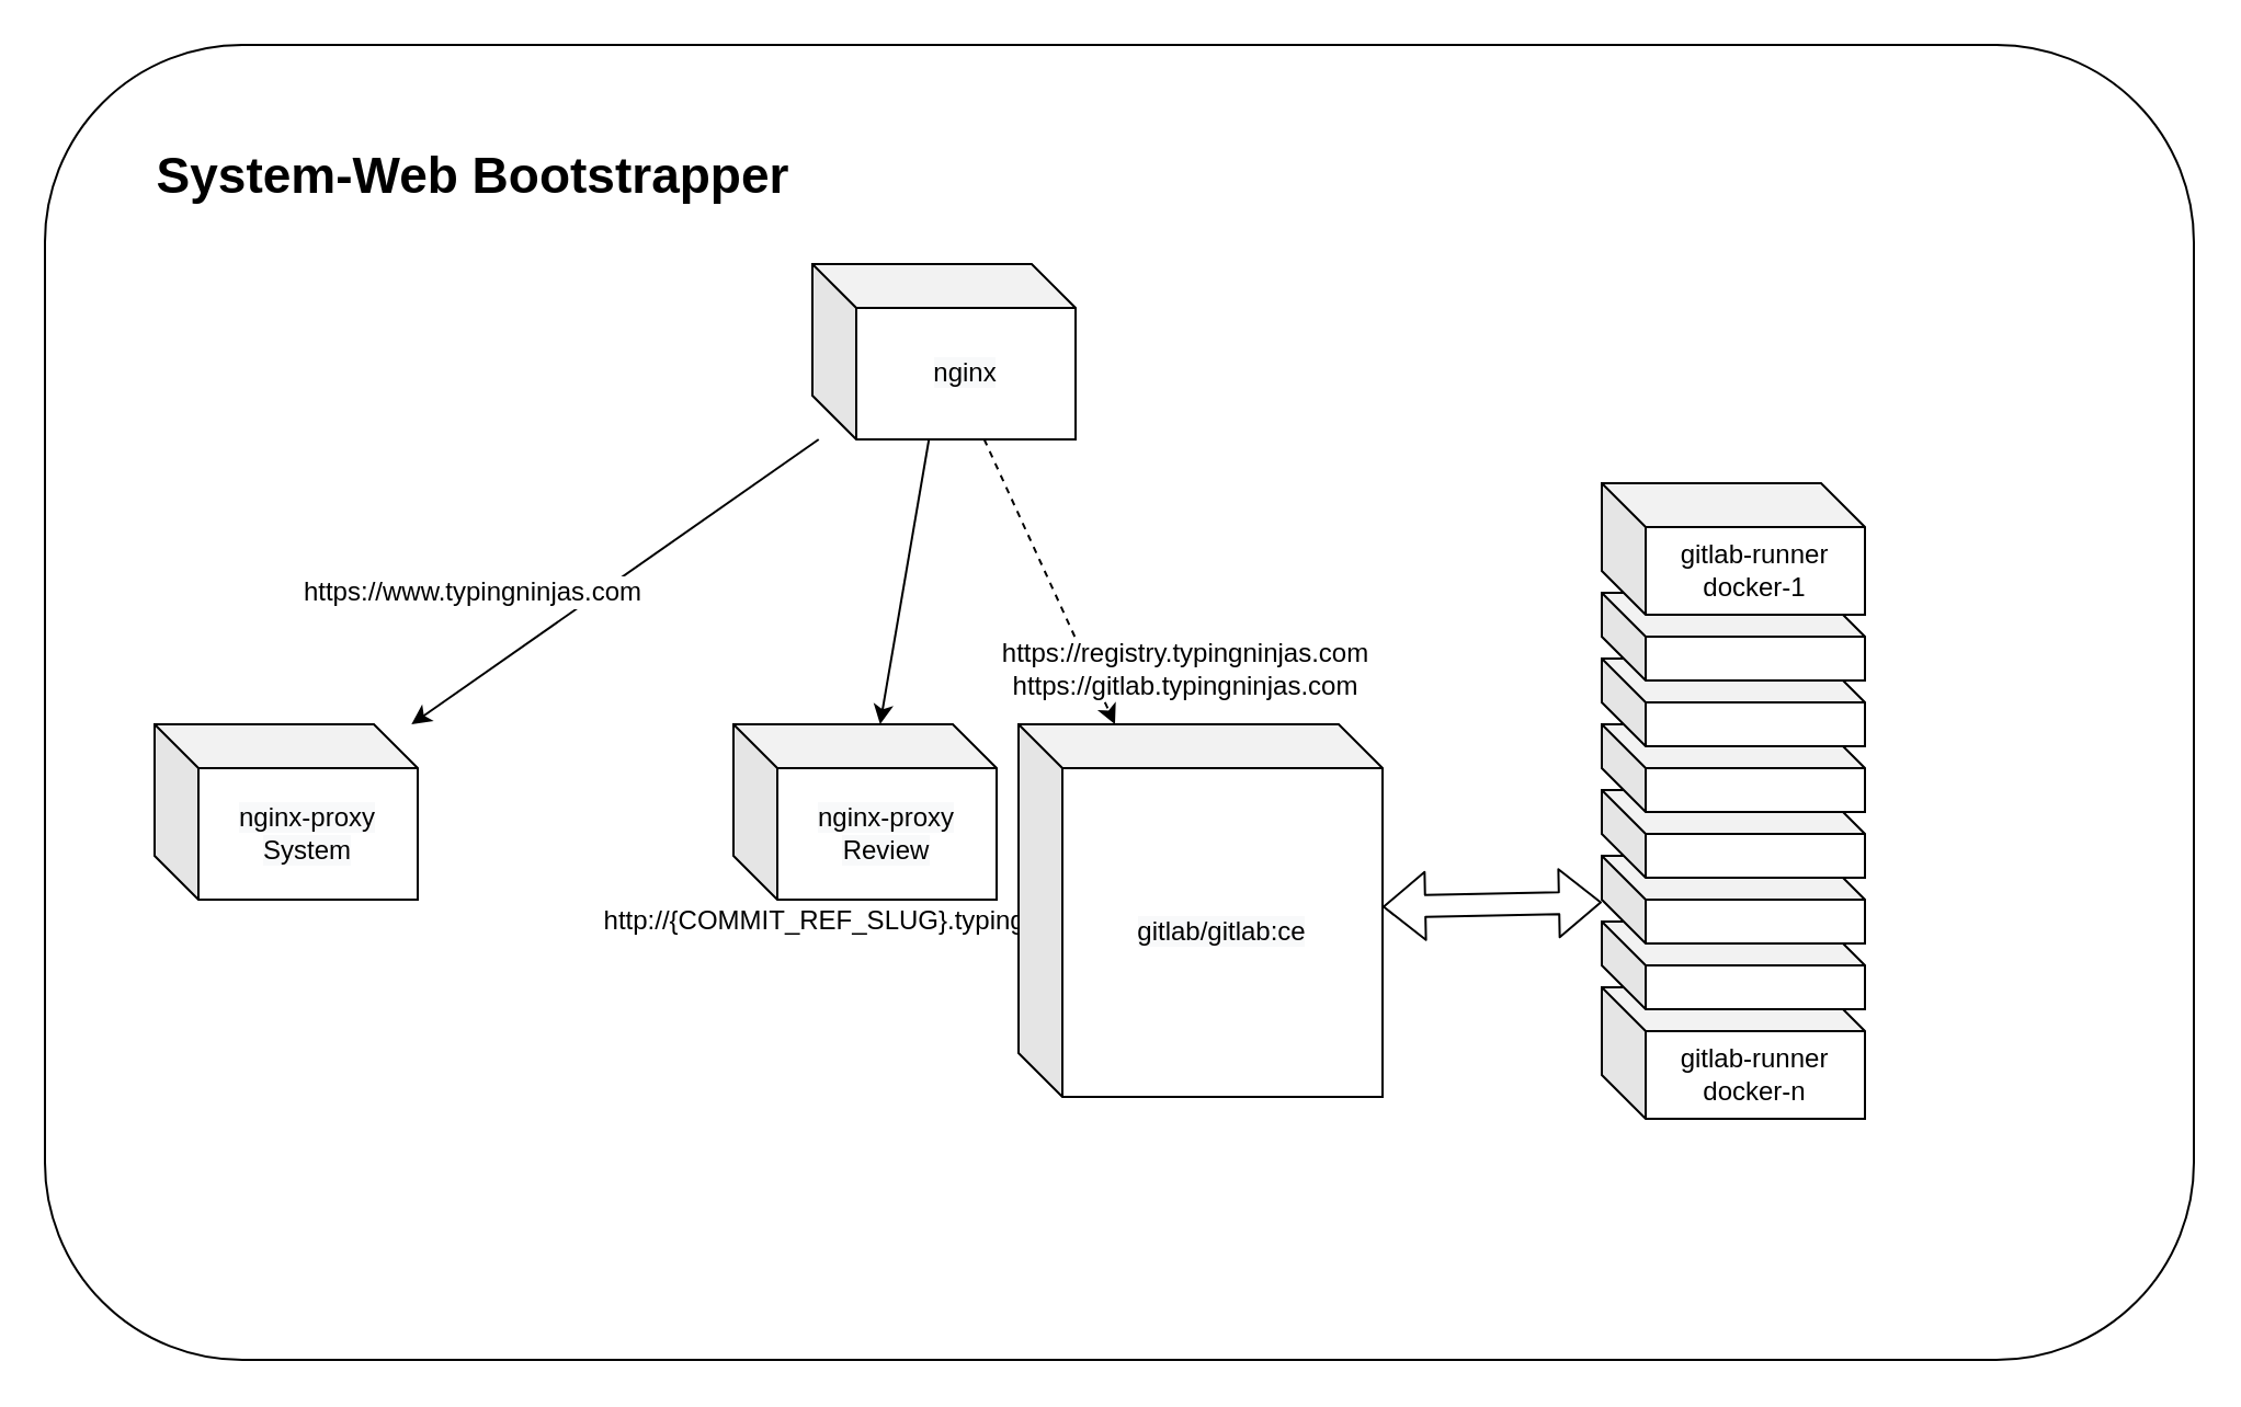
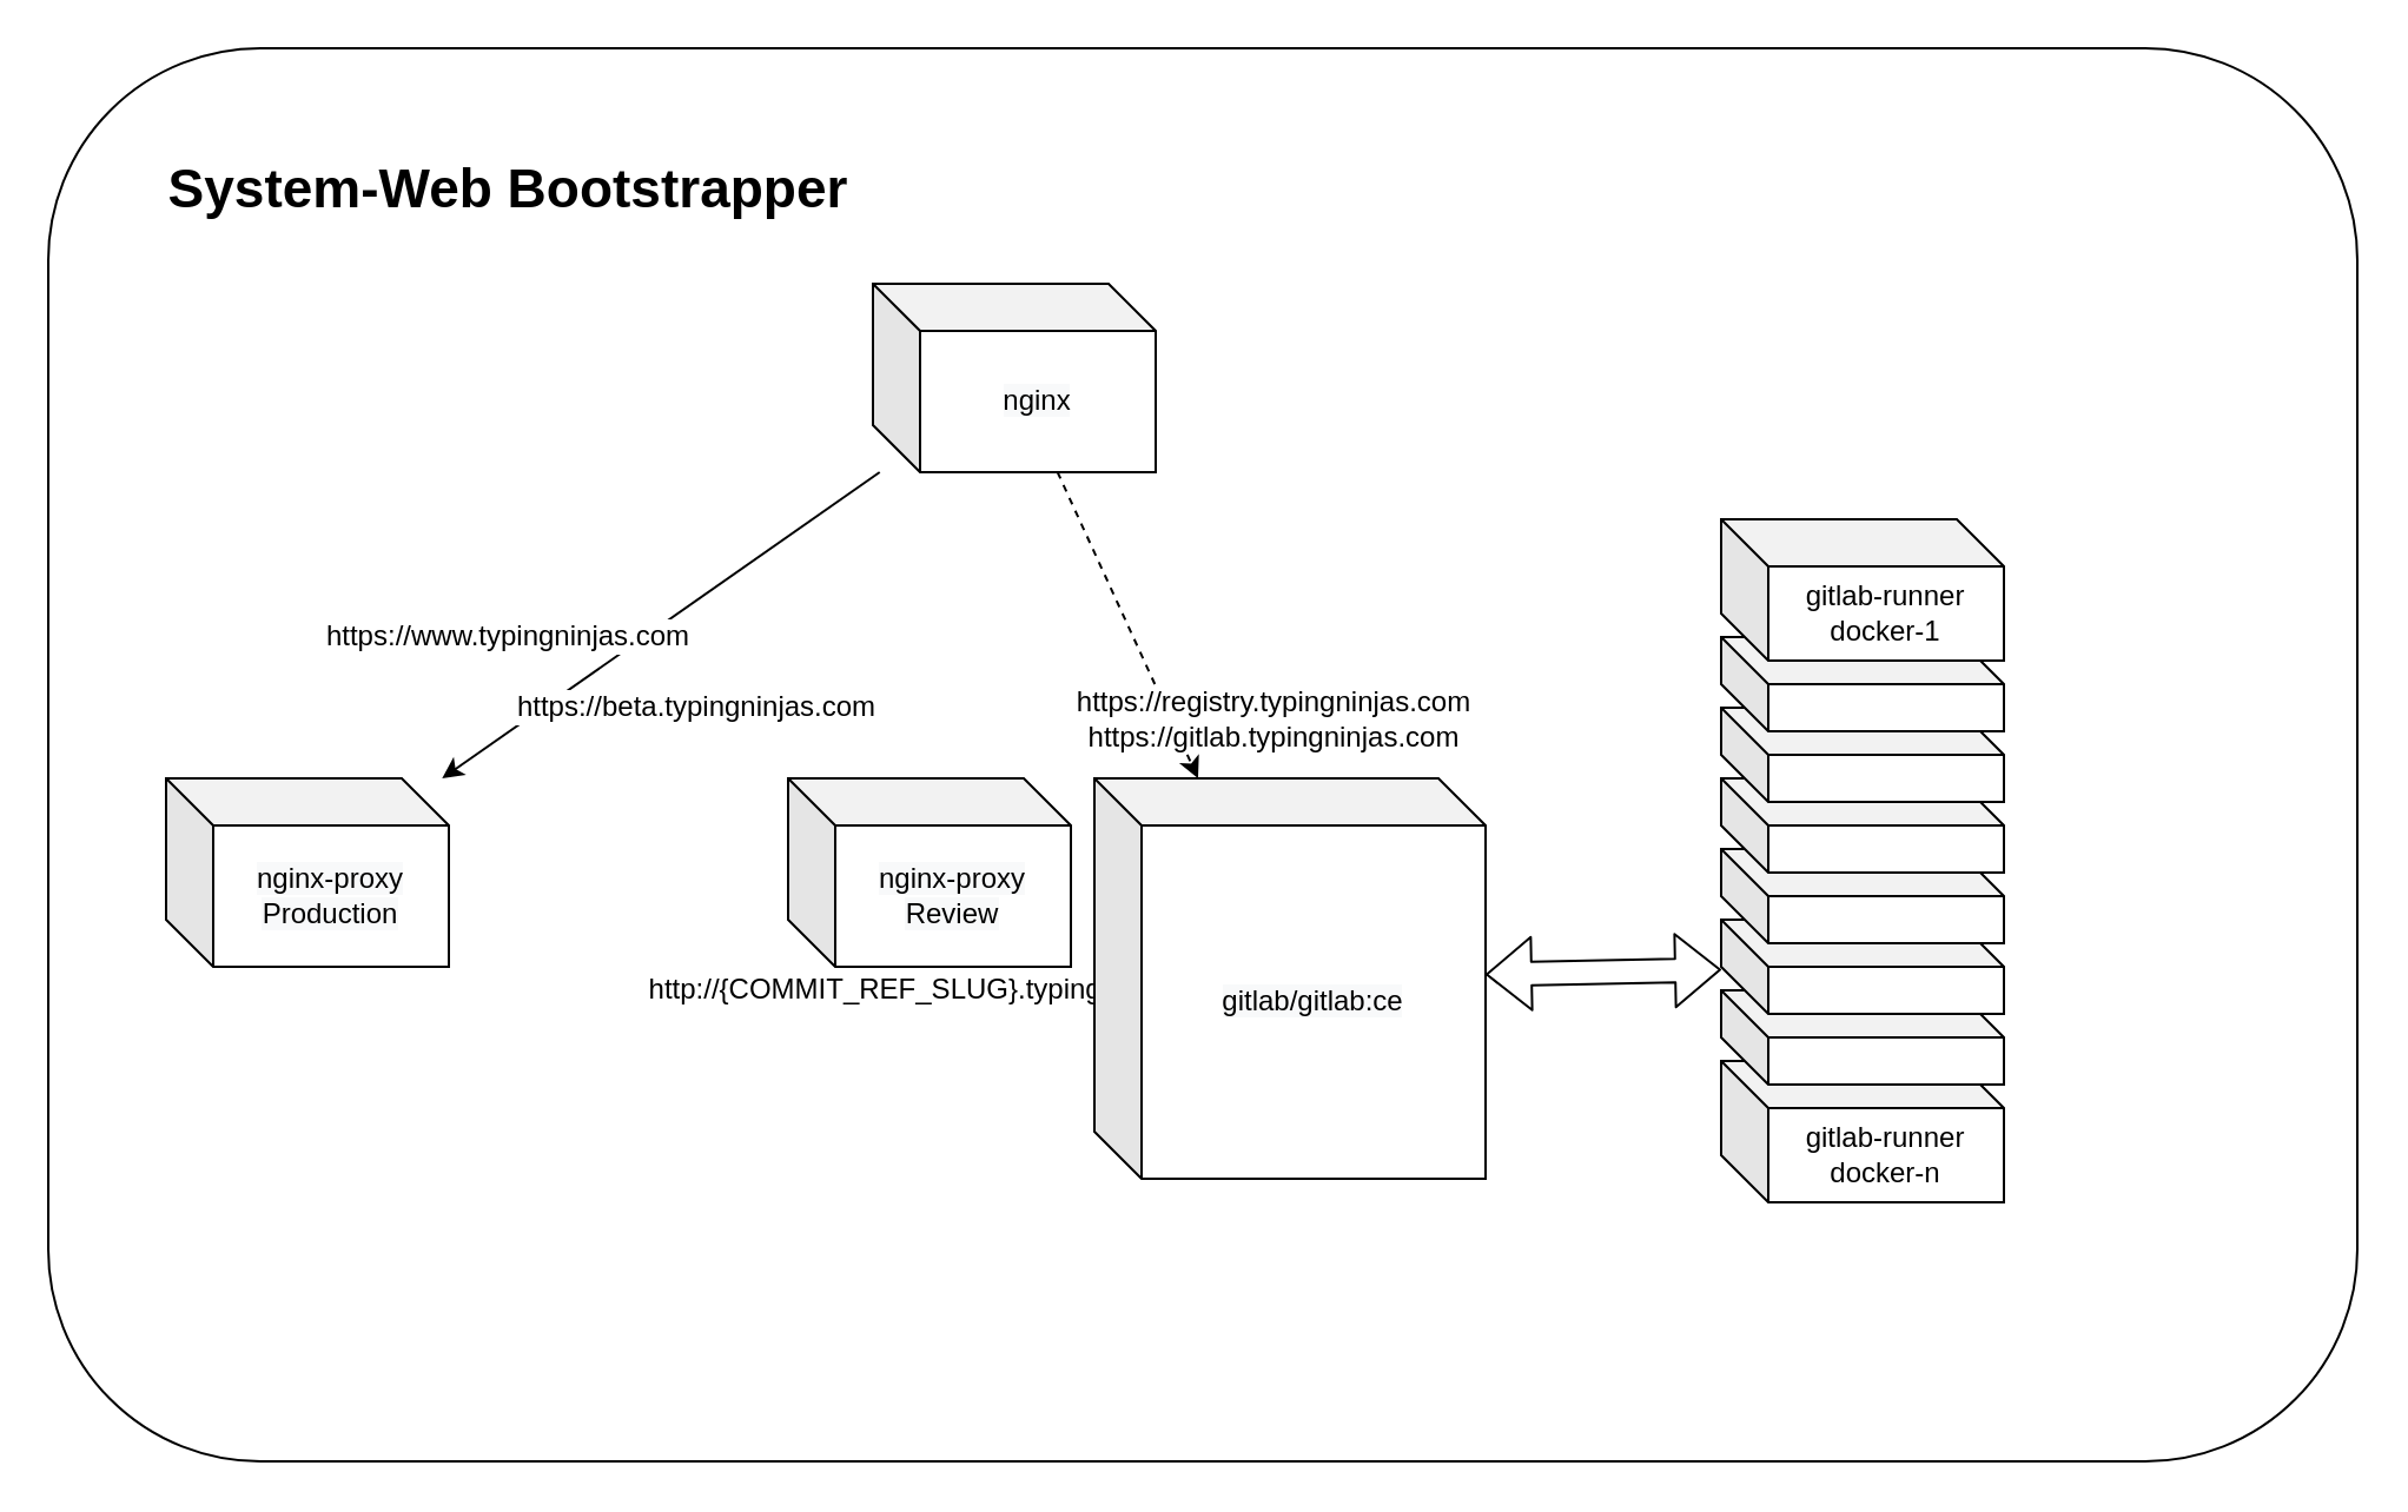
  <mxCell id="0" />
  <mxCell id="1" parent="0" />
  <mxCell id="2" value="" style="rounded=1;whiteSpace=wrap;html=1;labelBackgroundColor=#ffffff;sketch=0;" vertex="1" parent="1"><mxGeometry x="20" y="20" width="980" height="600" as="geometry" /></mxCell>
  <mxCell id="3" value="&lt;span&gt;gitlab-runner&lt;/span&gt;&lt;br&gt;&lt;span&gt;docker-n&lt;/span&gt;" style="shape=cube;whiteSpace=wrap;html=1;boundedLbl=1;backgroundOutline=1;darkOpacity=0.05;darkOpacity2=0.1;labelBackgroundColor=#ffffff;sketch=0;" vertex="1" parent="1"><mxGeometry x="730" y="450" width="120" height="60" as="geometry" /></mxCell>
  <mxCell id="4" value="" style="shape=cube;whiteSpace=wrap;html=1;boundedLbl=1;backgroundOutline=1;darkOpacity=0.05;darkOpacity2=0.1;labelBackgroundColor=#ffffff;sketch=0;" vertex="1" parent="1"><mxGeometry x="730" y="420" width="120" height="40" as="geometry" /></mxCell>
  <mxCell id="5" value="" style="shape=cube;whiteSpace=wrap;html=1;boundedLbl=1;backgroundOutline=1;darkOpacity=0.05;darkOpacity2=0.1;labelBackgroundColor=#ffffff;sketch=0;" vertex="1" parent="1"><mxGeometry x="730" y="390" width="120" height="40" as="geometry" /></mxCell>
  <mxCell id="6" value="" style="shape=cube;whiteSpace=wrap;html=1;boundedLbl=1;backgroundOutline=1;darkOpacity=0.05;darkOpacity2=0.1;labelBackgroundColor=#ffffff;sketch=0;" vertex="1" parent="1"><mxGeometry x="730" y="360" width="120" height="40" as="geometry" /></mxCell>
  <mxCell id="7" value="" style="shape=cube;whiteSpace=wrap;html=1;boundedLbl=1;backgroundOutline=1;darkOpacity=0.05;darkOpacity2=0.1;labelBackgroundColor=#ffffff;sketch=0;" vertex="1" parent="1"><mxGeometry x="730" y="330" width="120" height="40" as="geometry" /></mxCell>
  <mxCell id="8" value="" style="endArrow=classic;html=1;dashed=1;" edge="1" parent="1" source="15" target="18"><mxGeometry width="50" height="50" relative="1" as="geometry"><mxPoint x="490" y="120" as="sourcePoint" /><mxPoint x="622.273" y="340" as="targetPoint" /></mxGeometry></mxCell>
  <mxCell id="9" value="https://registry.typingninjas.com&lt;br&gt;https://gitlab.typingninjas.com" style="text;html=1;align=center;verticalAlign=middle;resizable=0;points=[];autosize=1;labelBackgroundColor=#ffffff;" vertex="1" parent="1"><mxGeometry x="450" y="290" width="180" height="30" as="geometry" /></mxCell>
  <mxCell id="10" value="" style="endArrow=classic;html=1;" edge="1" parent="1" source="15" target="16"><mxGeometry width="50" height="50" relative="1" as="geometry"><mxPoint x="110" y="250" as="sourcePoint" /><mxPoint x="237.727" y="340" as="targetPoint" /></mxGeometry></mxCell>
  <mxCell id="11" value="https://www.typingninjas.com" style="text;html=1;align=center;verticalAlign=middle;resizable=0;points=[];autosize=1;labelBackgroundColor=#ffffff;" vertex="1" parent="1"><mxGeometry x="130" y="260" width="170" height="20" as="geometry" /></mxCell>
- <mxCell id="13" value="" style="endArrow=classic;html=1;" edge="1" parent="1" source="15" target="17"><mxGeometry width="50" height="50" relative="1" as="geometry"><mxPoint x="430" y="330" as="sourcePoint" /><mxPoint x="491.364" y="340" as="targetPoint" /></mxGeometry></mxCell>
+ <mxCell id="12" value="https://beta.typingninjas.com" style="text;html=1;align=center;verticalAlign=middle;resizable=0;points=[];autosize=1;sketch=0;labelBackgroundColor=#ffffff;" vertex="1" parent="1"><mxGeometry x="210" y="290" width="170" height="20" as="geometry" /></mxCell>
  <mxCell id="14" value="&lt;span&gt;http://{COMMIT_REF_SLUG}.typingninjas.com&lt;/span&gt;" style="text;html=1;strokeColor=none;fillColor=none;align=center;verticalAlign=middle;whiteSpace=wrap;rounded=0;labelBackgroundColor=#ffffff;" vertex="1" parent="1"><mxGeometry x="380" y="410" width="40" height="20" as="geometry" /></mxCell>
  <mxCell id="15" value="&lt;span style=&quot;background-color: rgb(248 , 249 , 250)&quot;&gt;nginx&lt;/span&gt;" style="shape=cube;whiteSpace=wrap;html=1;boundedLbl=1;backgroundOutline=1;darkOpacity=0.05;darkOpacity2=0.1;labelBackgroundColor=#ffffff;sketch=0;" vertex="1" parent="1"><mxGeometry x="370" y="120" width="120" height="80" as="geometry" /></mxCell>
- <mxCell id="16" value="&lt;span style=&quot;background-color: rgb(248 , 249 , 250)&quot;&gt;nginx-proxy&lt;/span&gt;&lt;br style=&quot;background-color: rgb(248 , 249 , 250)&quot;&gt;&lt;span style=&quot;background-color: rgb(248 , 249 , 250)&quot;&gt;System&lt;/span&gt;" style="shape=cube;whiteSpace=wrap;html=1;boundedLbl=1;backgroundOutline=1;darkOpacity=0.05;darkOpacity2=0.1;labelBackgroundColor=#ffffff;sketch=0;" vertex="1" parent="1"><mxGeometry x="70" y="330" width="120" height="80" as="geometry" /></mxCell>
+ <mxCell id="16" value="&lt;span style=&quot;background-color: rgb(248 , 249 , 250)&quot;&gt;nginx-proxy&lt;/span&gt;&lt;br style=&quot;background-color: rgb(248 , 249 , 250)&quot;&gt;&lt;span style=&quot;background-color: rgb(248 , 249 , 250)&quot;&gt;Production&lt;/span&gt;" style="shape=cube;whiteSpace=wrap;html=1;boundedLbl=1;backgroundOutline=1;darkOpacity=0.05;darkOpacity2=0.1;labelBackgroundColor=#ffffff;sketch=0;" vertex="1" parent="1"><mxGeometry x="70" y="330" width="120" height="80" as="geometry" /></mxCell>
  <mxCell id="17" value="&lt;span style=&quot;background-color: rgb(248 , 249 , 250)&quot;&gt;nginx-proxy&lt;/span&gt;&lt;br style=&quot;background-color: rgb(248 , 249 , 250)&quot;&gt;&lt;span style=&quot;background-color: rgb(248 , 249 , 250)&quot;&gt;Review&lt;/span&gt;" style="shape=cube;whiteSpace=wrap;html=1;boundedLbl=1;backgroundOutline=1;darkOpacity=0.05;darkOpacity2=0.1;labelBackgroundColor=#ffffff;sketch=0;" vertex="1" parent="1"><mxGeometry x="334" y="330" width="120" height="80" as="geometry" /></mxCell>
  <mxCell id="18" value="&lt;span style=&quot;background-color: rgb(248 , 249 , 250)&quot;&gt;gitlab/gitlab:ce&lt;/span&gt;" style="shape=cube;whiteSpace=wrap;html=1;boundedLbl=1;backgroundOutline=1;darkOpacity=0.05;darkOpacity2=0.1;labelBackgroundColor=#ffffff;sketch=0;" vertex="1" parent="1"><mxGeometry x="464" y="330" width="166" height="170" as="geometry" /></mxCell>
  <mxCell id="19" value="" style="shape=cube;whiteSpace=wrap;html=1;boundedLbl=1;backgroundOutline=1;darkOpacity=0.05;darkOpacity2=0.1;labelBackgroundColor=#ffffff;sketch=0;" vertex="1" parent="1"><mxGeometry x="730" y="300" width="120" height="40" as="geometry" /></mxCell>
  <mxCell id="20" value="" style="shape=cube;whiteSpace=wrap;html=1;boundedLbl=1;backgroundOutline=1;darkOpacity=0.05;darkOpacity2=0.1;labelBackgroundColor=#ffffff;sketch=0;" vertex="1" parent="1"><mxGeometry x="730" y="270" width="120" height="40" as="geometry" /></mxCell>
  <mxCell id="21" value="&lt;span&gt;gitlab-runner&lt;/span&gt;&lt;br&gt;&lt;span&gt;docker-1&lt;/span&gt;" style="shape=cube;whiteSpace=wrap;html=1;boundedLbl=1;backgroundOutline=1;darkOpacity=0.05;darkOpacity2=0.1;labelBackgroundColor=#ffffff;sketch=0;" vertex="1" parent="1"><mxGeometry x="730" y="220" width="120" height="60" as="geometry" /></mxCell>
  <mxCell id="22" value="" style="shape=flexArrow;endArrow=classic;startArrow=classic;html=1;" edge="1" parent="1" source="18" target="5"><mxGeometry width="50" height="50" relative="1" as="geometry"><mxPoint x="640" y="220" as="sourcePoint" /><mxPoint x="690" y="170" as="targetPoint" /></mxGeometry></mxCell>
  <mxCell id="23" value="&lt;span style=&quot;font-size: 23px&quot;&gt;&lt;b&gt;System-Web Bootstrapper&lt;/b&gt;&lt;/span&gt;" style="text;html=1;align=center;verticalAlign=middle;resizable=0;points=[];autosize=1;" vertex="1" parent="1"><mxGeometry x="65" y="70" width="300" height="20" as="geometry" /></mxCell>
